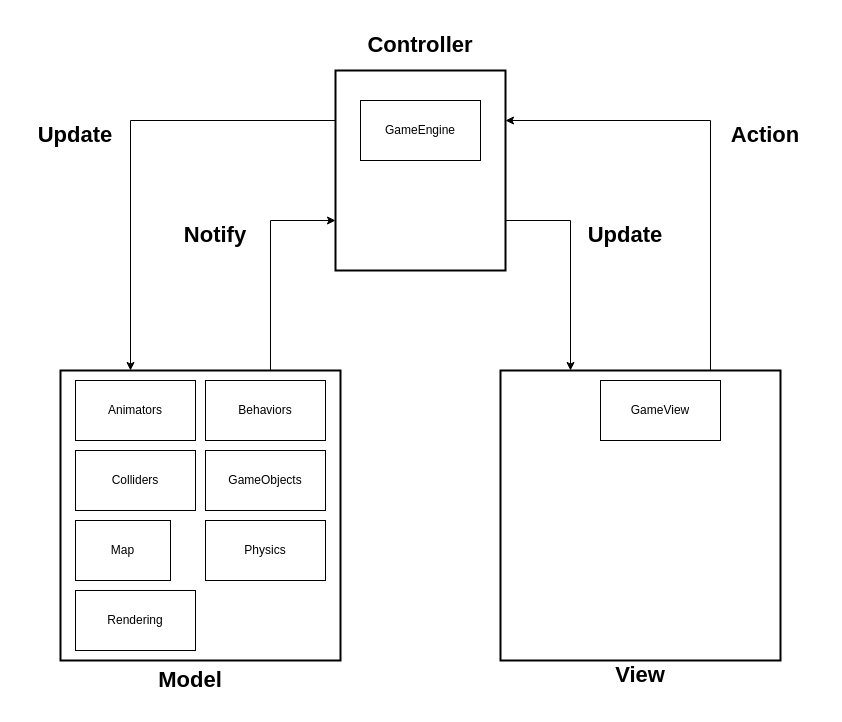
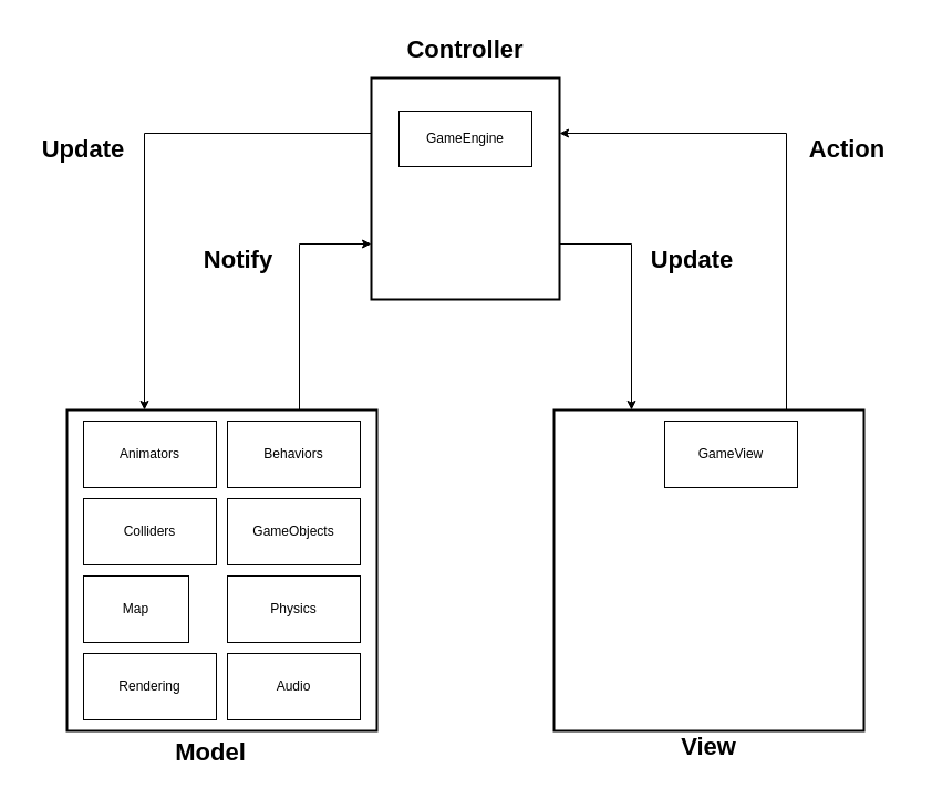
  <mxCell id="0" />
  <mxCell id="1" parent="0" />
  <mxCell id="2" value="" style="rounded=0;whiteSpace=wrap;html=1;fillColor=none;strokeWidth=2;" vertex="1" parent="1"><mxGeometry x="60" y="370" width="280" height="290" as="geometry" /></mxCell>
  <mxCell id="3" style="edgeStyle=orthogonalEdgeStyle;rounded=0;orthogonalLoop=1;jettySize=auto;html=1;exitX=0.75;exitY=0;exitDx=0;exitDy=0;entryX=1;entryY=0.25;entryDx=0;entryDy=0;fontSize=22;" edge="1" parent="1" source="4" target="12"><mxGeometry relative="1" as="geometry" /></mxCell>
  <mxCell id="4" value="" style="rounded=0;whiteSpace=wrap;html=1;fillColor=none;strokeWidth=2;" vertex="1" parent="1"><mxGeometry x="500" y="370" width="280" height="290" as="geometry" /></mxCell>
- <mxCell id="5" value="GameEngine" style="rounded=0;whiteSpace=wrap;html=1;" vertex="1" parent="1"><mxGeometry x="360" y="100" width="120" height="60" as="geometry" /></mxCell>
+ <mxCell id="5" value="GameEngine" style="rounded=0;whiteSpace=wrap;html=1;" vertex="1" parent="1"><mxGeometry x="360" y="100" width="120" height="50" as="geometry" /></mxCell>
  <mxCell id="6" value="Animators" style="rounded=0;whiteSpace=wrap;html=1;" vertex="1" parent="1"><mxGeometry x="75" y="380" width="120" height="60" as="geometry" /></mxCell>
  <mxCell id="7" value="Colliders" style="rounded=0;whiteSpace=wrap;html=1;" vertex="1" parent="1"><mxGeometry x="75" y="450" width="120" height="60" as="geometry" /></mxCell>
  <mxCell id="8" value="GameObjects" style="rounded=0;whiteSpace=wrap;html=1;" vertex="1" parent="1"><mxGeometry x="205" y="450" width="120" height="60" as="geometry" /></mxCell>
  <mxCell id="9" value="Behaviors" style="rounded=0;whiteSpace=wrap;html=1;" vertex="1" parent="1"><mxGeometry x="205" y="380" width="120" height="60" as="geometry" /></mxCell>
  <mxCell id="10" style="edgeStyle=orthogonalEdgeStyle;rounded=0;orthogonalLoop=1;jettySize=auto;html=1;exitX=0;exitY=0.25;exitDx=0;exitDy=0;entryX=0.25;entryY=0;entryDx=0;entryDy=0;fontSize=22;" edge="1" parent="1" source="12" target="2"><mxGeometry relative="1" as="geometry" /></mxCell>
  <mxCell id="11" style="edgeStyle=orthogonalEdgeStyle;rounded=0;orthogonalLoop=1;jettySize=auto;html=1;exitX=1;exitY=0.75;exitDx=0;exitDy=0;entryX=0.25;entryY=0;entryDx=0;entryDy=0;fontSize=22;" edge="1" parent="1" source="12" target="4"><mxGeometry relative="1" as="geometry" /></mxCell>
  <mxCell id="12" value="" style="rounded=0;whiteSpace=wrap;html=1;fillColor=none;strokeWidth=2;" vertex="1" parent="1"><mxGeometry x="335" y="70" width="170" height="200" as="geometry" /></mxCell>
  <mxCell id="13" value="&lt;b&gt;&lt;font style=&quot;font-size: 22px;&quot;&gt;Controller&lt;/font&gt;&lt;/b&gt;" style="text;html=1;strokeColor=none;fillColor=none;align=center;verticalAlign=middle;whiteSpace=wrap;rounded=0;" vertex="1" parent="1"><mxGeometry x="350" y="20" width="140" height="50" as="geometry" /></mxCell>
  <mxCell id="14" value="&lt;b&gt;&lt;font style=&quot;font-size: 22px;&quot;&gt;Model&lt;/font&gt;&lt;/b&gt;" style="text;html=1;strokeColor=none;fillColor=none;align=center;verticalAlign=middle;whiteSpace=wrap;rounded=0;" vertex="1" parent="1"><mxGeometry x="120" y="660" width="140" height="40" as="geometry" /></mxCell>
  <mxCell id="15" value="GameView" style="rounded=0;whiteSpace=wrap;html=1;" vertex="1" parent="1"><mxGeometry x="600" y="380" width="120" height="60" as="geometry" /></mxCell>
  <mxCell id="16" value="&lt;font style=&quot;font-size: 22px;&quot;&gt;&lt;b&gt;View&lt;/b&gt;&lt;/font&gt;" style="text;html=1;strokeColor=none;fillColor=none;align=center;verticalAlign=middle;whiteSpace=wrap;rounded=0;" vertex="1" parent="1"><mxGeometry x="570" y="660" width="140" height="30" as="geometry" /></mxCell>
  <mxCell id="17" value="Map" style="rounded=0;whiteSpace=wrap;html=1;" vertex="1" parent="1"><mxGeometry x="75" y="520" width="95" height="60" as="geometry" /></mxCell>
  <mxCell id="18" value="Physics" style="rounded=0;whiteSpace=wrap;html=1;fillColor=default;" vertex="1" parent="1"><mxGeometry x="205" y="520" width="120" height="60" as="geometry" /></mxCell>
  <mxCell id="19" value="Rendering" style="rounded=0;whiteSpace=wrap;html=1;fillColor=default;" vertex="1" parent="1"><mxGeometry x="75" y="590" width="120" height="60" as="geometry" /></mxCell>
+ <mxCell id="20" value="Audio" style="rounded=0;whiteSpace=wrap;html=1;fillColor=default;" vertex="1" parent="1"><mxGeometry x="205" y="590" width="120" height="60" as="geometry" /></mxCell>
  <mxCell id="21" style="edgeStyle=orthogonalEdgeStyle;rounded=0;orthogonalLoop=1;jettySize=auto;html=1;exitX=0.75;exitY=0;exitDx=0;exitDy=0;entryX=0;entryY=0.75;entryDx=0;entryDy=0;" edge="1" parent="1" source="2" target="12"><mxGeometry relative="1" as="geometry" /></mxCell>
  <mxCell id="22" value="&lt;font style=&quot;font-size: 22px;&quot;&gt;&lt;b&gt;Action&lt;/b&gt;&lt;/font&gt;" style="text;html=1;strokeColor=none;fillColor=none;align=center;verticalAlign=middle;whiteSpace=wrap;rounded=0;" vertex="1" parent="1"><mxGeometry x="710" y="120" width="110" height="30" as="geometry" /></mxCell>
  <mxCell id="23" value="&lt;font style=&quot;font-size: 22px;&quot;&gt;&lt;b&gt;Update&lt;/b&gt;&lt;/font&gt;" style="text;html=1;strokeColor=none;fillColor=none;align=center;verticalAlign=middle;whiteSpace=wrap;rounded=0;" vertex="1" parent="1"><mxGeometry x="20" y="120" width="110" height="30" as="geometry" /></mxCell>
  <mxCell id="24" value="&lt;font style=&quot;font-size: 22px;&quot;&gt;&lt;b&gt;Notify&lt;/b&gt;&lt;/font&gt;" style="text;html=1;strokeColor=none;fillColor=none;align=center;verticalAlign=middle;whiteSpace=wrap;rounded=0;" vertex="1" parent="1"><mxGeometry x="160" y="220" width="110" height="30" as="geometry" /></mxCell>
  <mxCell id="25" value="&lt;font style=&quot;font-size: 22px;&quot;&gt;&lt;b&gt;Update&lt;/b&gt;&lt;/font&gt;" style="text;html=1;strokeColor=none;fillColor=none;align=center;verticalAlign=middle;whiteSpace=wrap;rounded=0;" vertex="1" parent="1"><mxGeometry x="570" y="220" width="110" height="30" as="geometry" /></mxCell>
